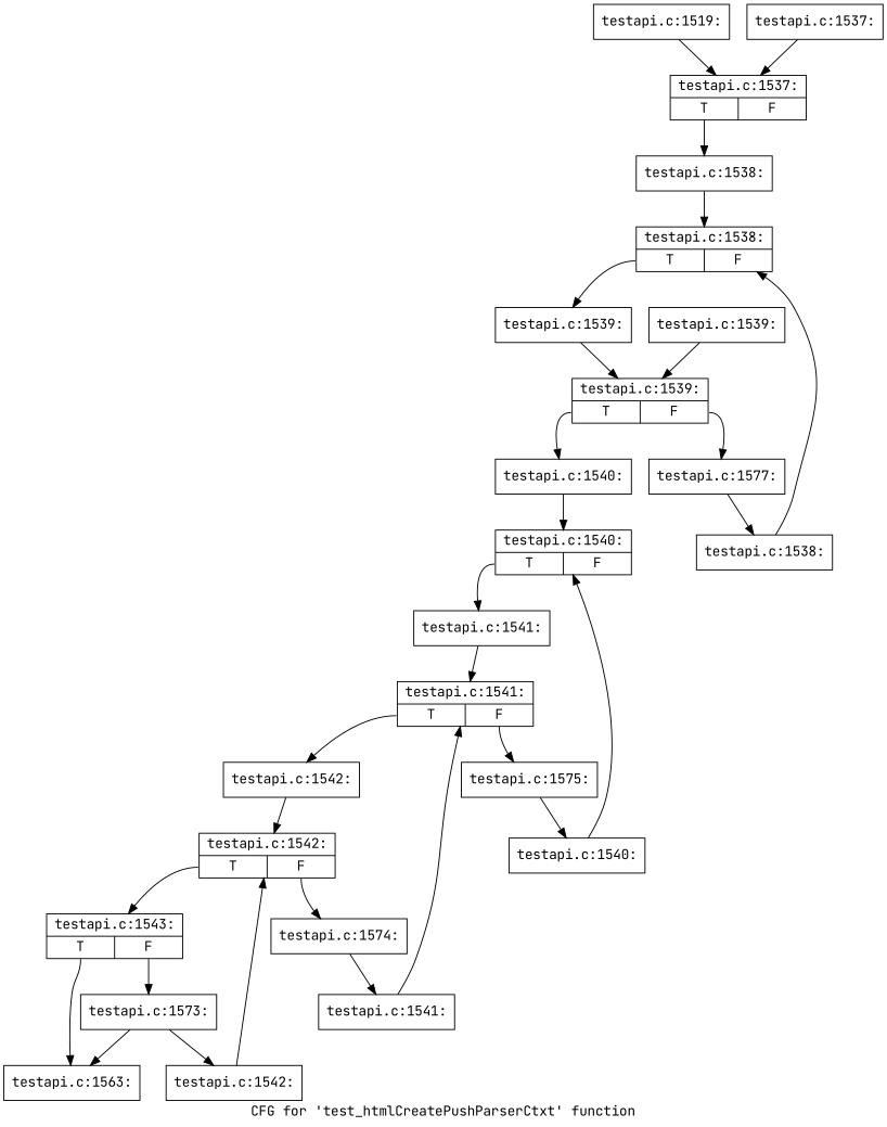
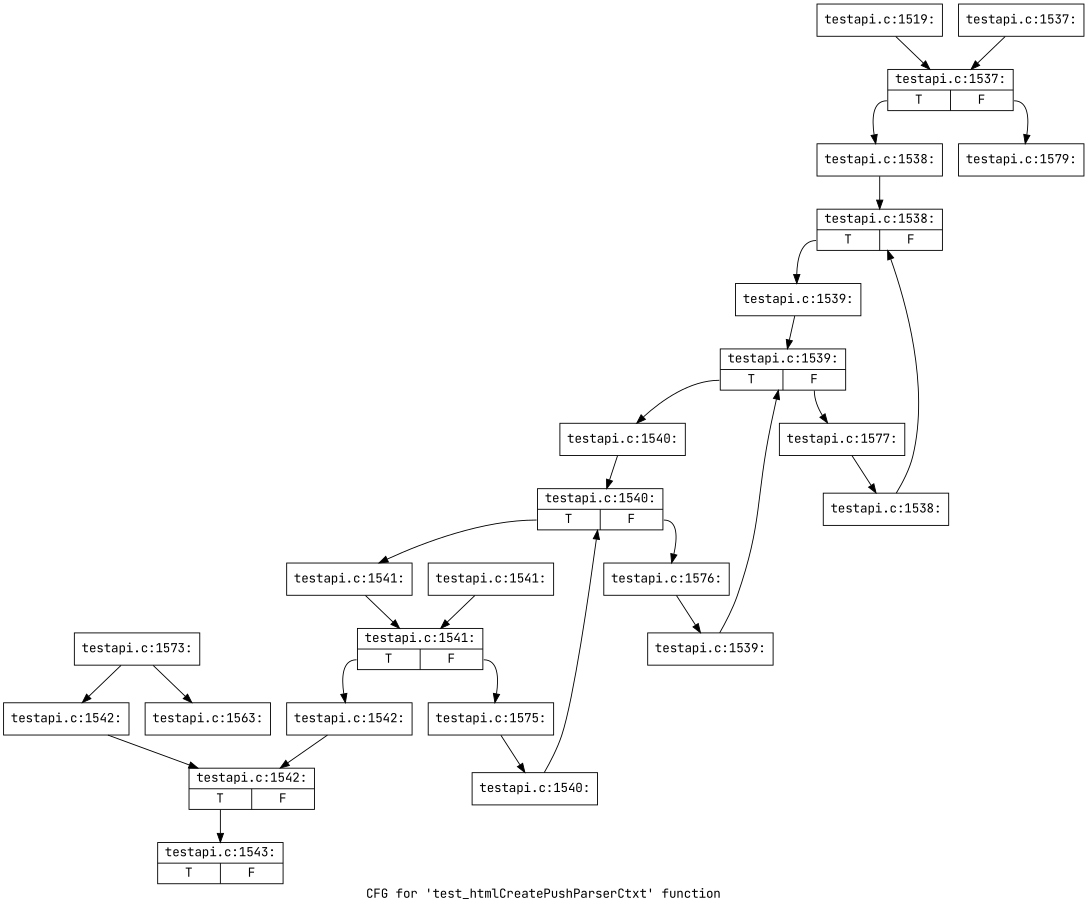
  digraph {
    fontname="JetBrains Mono"
    label="CFG for 'test_htmlCreatePushParserCtxt' function"
    node [fontname="JetBrains Mono" shape=record]
    edge [fontname="JetBrains Mono"]
    n1 [label="{testapi.c:1519:}"]
    n2 [label="{testapi.c:1537:|{<s0>T|<s1>F}}"]
    n3 [label="{testapi.c:1538:}"]
+   n4 [label="{testapi.c:1579:}"]
    n5 [label="{testapi.c:1538:|{<s0>T|<s1>F}}"]
    n6 [label="{testapi.c:1539:}"]
    n7 [label="{testapi.c:1539:|{<s0>T|<s1>F}}"]
    n8 [label="{testapi.c:1540:}"]
    n9 [label="{testapi.c:1577:}"]
    n10 [label="{testapi.c:1537:}"]
    n11 [label="{testapi.c:1540:|{<s0>T|<s1>F}}"]
    n12 [label="{testapi.c:1538:}"]
    n13 [label="{testapi.c:1541:}"]
+   n14 [label="{testapi.c:1576:}"]
    n15 [label="{testapi.c:1541:|{<s0>T|<s1>F}}"]
    n16 [label="{testapi.c:1539:}"]
    n17 [label="{testapi.c:1542:}"]
    n18 [label="{testapi.c:1575:}"]
    n19 [label="{testapi.c:1542:|{<s0>T|<s1>F}}"]
    n20 [label="{testapi.c:1540:}"]
    n21 [label="{testapi.c:1543:|{<s0>T|<s1>F}}"]
-   n22 [label="{testapi.c:1574:}"]
    n23 [label="{testapi.c:1563:}"]
    n24 [label="{testapi.c:1573:}"]
    n25 [label="{testapi.c:1541:}"]
    n26 [label="{testapi.c:1542:}"]
    n1 -> n2
    n2 -> n3 [tailport=s0]
+   n2 -> n4 [tailport=s1]
    n3 -> n5
    n5 -> n6 [tailport=s0]
    n6 -> n7
    n7 -> n8 [tailport=s0]
    n7 -> n9 [tailport=s1]
    n8 -> n11
    n9 -> n12
    n10 -> n2
    n11 -> n13 [tailport=s0]
+   n11 -> n14 [tailport=s1]
    n12 -> n5
    n13 -> n15
+   n14 -> n16
    n15 -> n17 [tailport=s0]
    n15 -> n18 [tailport=s1]
    n16 -> n7
    n17 -> n19
    n18 -> n20
    n19 -> n21 [tailport=s0]
-   n19 -> n22 [tailport=s1]
    n20 -> n11
-   n21 -> n23 [tailport=s0]
-   n21 -> n24 [tailport=s1]
-   n22 -> n25
    n24 -> n23
    n24 -> n26
    n25 -> n15
    n26 -> n19
  }
